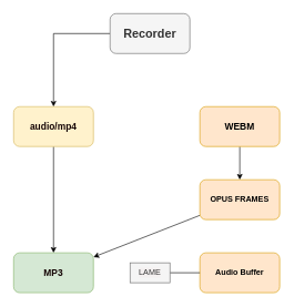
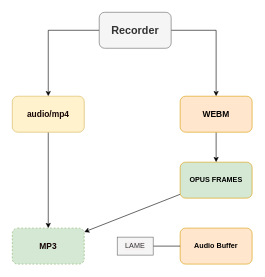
  <mxCell id="0" />
  <mxCell id="1" parent="0" />
  <mxCell id="2" style="edgeStyle=none;html=1;entryX=0.5;entryY=0;entryDx=0;entryDy=0;rounded=0;" edge="1" parent="1" source="4" target="6"><mxGeometry relative="1" as="geometry"><Array as="points"><mxPoint x="80" y="50" /></Array></mxGeometry></mxCell>
+ <mxCell id="3" style="edgeStyle=none;html=1;entryX=0.5;entryY=0;entryDx=0;entryDy=0;rounded=0;" edge="1" parent="1" source="4" target="8"><mxGeometry relative="1" as="geometry"><Array as="points"><mxPoint x="360" y="50" /></Array></mxGeometry></mxCell>
  <mxCell id="4" value="&lt;h2&gt;Recorder&lt;/h2&gt;" style="rounded=1;whiteSpace=wrap;html=1;fillColor=#f5f5f5;fontColor=#333333;strokeColor=#666666;" vertex="1" parent="1"><mxGeometry x="165" y="20" width="120" height="60" as="geometry" /></mxCell>
  <mxCell id="5" style="edgeStyle=none;rounded=0;html=1;entryX=0.5;entryY=0;entryDx=0;entryDy=0;fontColor=#150505;" edge="1" parent="1" source="6" target="12"><mxGeometry relative="1" as="geometry" /></mxCell>
  <mxCell id="6" value="&lt;h3&gt;&lt;font color=&quot;#150505&quot;&gt;audio/mp4&lt;/font&gt;&lt;/h3&gt;" style="rounded=1;whiteSpace=wrap;html=1;fillColor=#fff2cc;strokeColor=#d6b656;" vertex="1" parent="1"><mxGeometry x="20" y="160" width="120" height="60" as="geometry" /></mxCell>
  <mxCell id="7" style="edgeStyle=none;rounded=0;html=1;fontColor=#150505;" edge="1" parent="1" source="8" target="10"><mxGeometry relative="1" as="geometry" /></mxCell>
  <mxCell id="8" value="&lt;h3&gt;&lt;font color=&quot;#000000&quot;&gt;WEBM&lt;/font&gt;&lt;/h3&gt;" style="rounded=1;whiteSpace=wrap;html=1;fillColor=#ffe6cc;strokeColor=#d79b00;" vertex="1" parent="1"><mxGeometry x="300" y="160" width="120" height="60" as="geometry" /></mxCell>
  <mxCell id="9" style="edgeStyle=none;rounded=0;html=1;fontColor=#150505;" edge="1" parent="1" source="10" target="12"><mxGeometry relative="1" as="geometry" /></mxCell>
- <mxCell id="10" value="&lt;h4&gt;&lt;font color=&quot;#000000&quot;&gt;OPUS FRAMES&lt;/font&gt;&lt;/h4&gt;" style="rounded=1;whiteSpace=wrap;html=1;fillColor=#ffe6cc;strokeColor=#d79b00;" vertex="1" parent="1"><mxGeometry x="300" y="270" width="120" height="60" as="geometry" /></mxCell>
+ <mxCell id="10" value="&lt;h4&gt;&lt;font color=&quot;#000000&quot;&gt;OPUS FRAMES&lt;/font&gt;&lt;/h4&gt;" style="rounded=1;whiteSpace=wrap;html=1;fillColor=#d5e8d4;strokeColor=#d79b00;" vertex="1" parent="1"><mxGeometry x="300" y="270" width="120" height="60" as="geometry" /></mxCell>
  <mxCell id="11" value="&lt;h4&gt;&lt;font color=&quot;#000000&quot;&gt;Audio Buffer&lt;/font&gt;&lt;/h4&gt;" style="rounded=1;whiteSpace=wrap;html=1;fillColor=#ffe6cc;strokeColor=#d79b00;" vertex="1" parent="1"><mxGeometry x="300" y="380" width="120" height="60" as="geometry" /></mxCell>
- <mxCell id="12" value="&lt;h3&gt;&lt;font color=&quot;#150505&quot;&gt;MP3&lt;/font&gt;&lt;/h3&gt;" style="rounded=1;whiteSpace=wrap;html=1;fillColor=#d5e8d4;strokeColor=#82b366;" vertex="1" parent="1"><mxGeometry x="20" y="380" width="120" height="60" as="geometry" /></mxCell>
+ <mxCell id="12" value="&lt;h3&gt;&lt;font color=&quot;#150505&quot;&gt;MP3&lt;/font&gt;&lt;/h3&gt;" style="rounded=1;whiteSpace=wrap;html=1;fillColor=#d5e8d4;strokeColor=#82b366;dashed=1;" vertex="1" parent="1"><mxGeometry x="20" y="380" width="120" height="60" as="geometry" /></mxCell>
  <mxCell id="13" value="" style="edgeStyle=none;rounded=0;html=1;fontColor=#150505;endArrow=none;" edge="1" parent="1" source="11" target="14"><mxGeometry relative="1" as="geometry"><mxPoint x="300" y="410" as="sourcePoint" /><mxPoint x="140" y="410" as="targetPoint" /></mxGeometry></mxCell>
  <mxCell id="14" value="LAME" style="text;html=1;strokeColor=#666666;fillColor=#f5f5f5;align=center;verticalAlign=middle;whiteSpace=wrap;rounded=0;labelBackgroundColor=#f4f0f0;fontColor=#333333;" vertex="1" parent="1"><mxGeometry x="195" y="395" width="60" height="30" as="geometry" /></mxCell>
